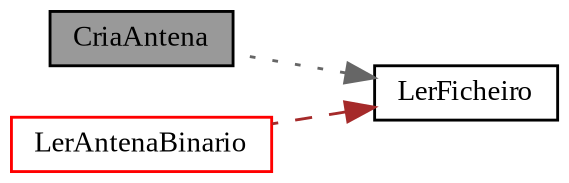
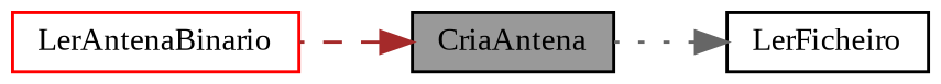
  digraph {
    fontname="Liberation Serif"
    rankdir=RL
    node [color=black fillcolor=white fontname="Liberation Serif" fontsize=10 shape=box style=filled]
    edge [dir=back fontname="Liberation Serif" fontsize=10 labelfontname=Helvetica labelfontsize=10]
    n1 [fillcolor=grey60 fontcolor=black height=0.2 label=CriaAntena width=0.4]
    n2 [color=red height=0.2 label=LerAntenaBinario width=0.4]
    n3 [height=0.2 label=LerFicheiro width=0.4]
-   n3 -> n2 [color=brown style=dashed]
+   n1 -> n2 [color=brown style=dashed]
    n3 -> n1 [color=gray40 style=dotted]
  }
